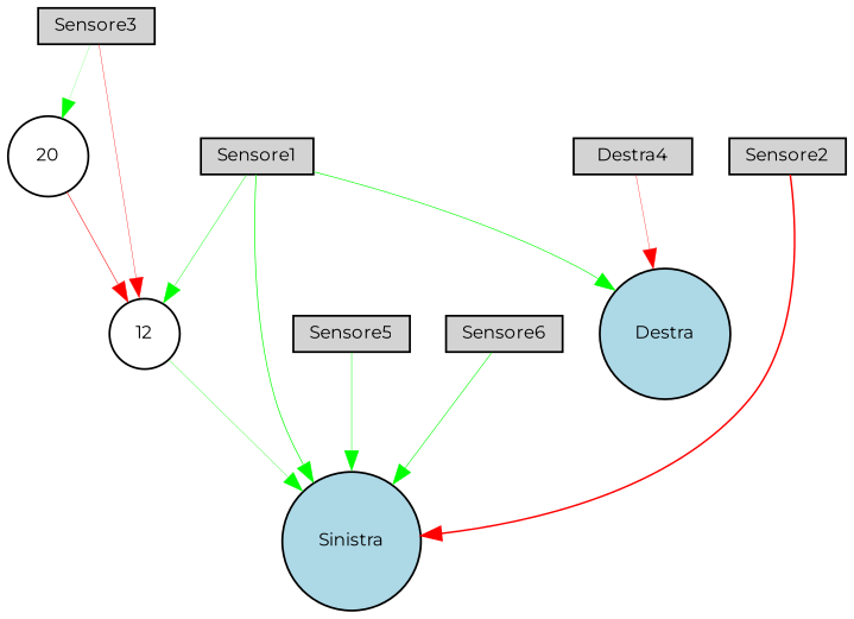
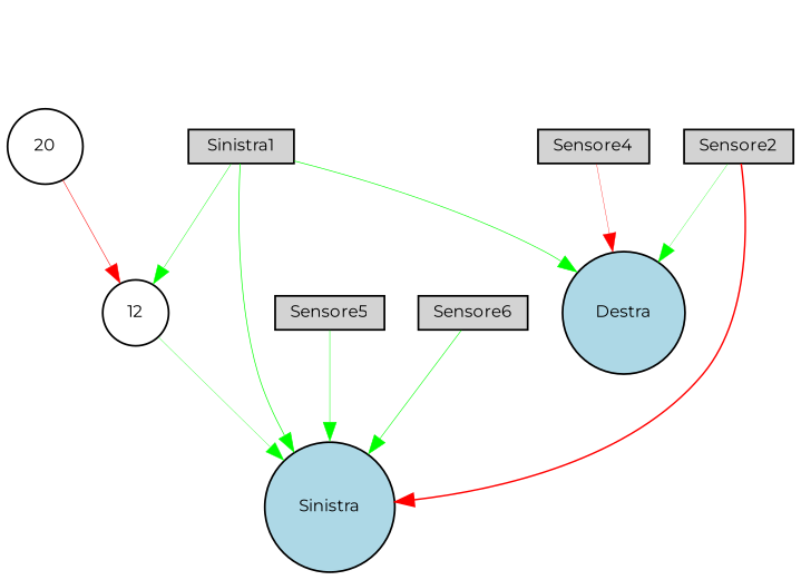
  digraph {
    fontname=Montserrat
    node [fillcolor=lightgray fontname=Montserrat fontsize=9 shape=box style=filled]
    edge [color=green fontname=Montserrat style=solid]
-   Sensore1 [height=0.2 width=0.2]
+   Sensore1 [height=0.2 width=0.2 label=Sinistra1]
    Sinistra [fillcolor=lightblue height=0.2 shape=circle width=0.2]
    Destra [fillcolor=lightblue height=0.2 shape=circle width=0.2]
    12 [fillcolor=white height=0.2 shape=circle width=0.2]
    Sensore2 [height=0.2 width=0.2]
-   Sensore3 [height=0.2 width=0.2]
    20 [fillcolor=white height=0.2 shape=circle width=0.2]
-   Sensore4 [height=0.2 width=0.2 label=Destra4]
+   Sensore4 [height=0.2 width=0.2]
    Sensore5 [height=0.2 width=0.2]
    Sensore6 [height=0.2 width=0.2]
    Sensore1 -> Sinistra [penwidth=0.392442031576664]
    Sensore1 -> Destra [penwidth=0.3586805862275664]
    Sensore1 -> 12 [penwidth=0.24689177712326302]
    12 -> Sinistra [penwidth=0.18187001916275108]
    Sensore2 -> Sinistra [color=red penwidth=0.8388179415354364]
-   Sensore3 -> 12 [color=red penwidth=0.20231216681988268]
-   Sensore3 -> 20 [penwidth=0.10695891969119929]
+   Sensore2 -> Destra [penwidth=0.17716236243142824]
    20 -> 12 [color=red penwidth=0.30360235097970933]
    Sensore4 -> Destra [color=red penwidth=0.18732361825461047]
    Sensore5 -> Sinistra [penwidth=0.26963935194535466]
    Sensore6 -> Sinistra [penwidth=0.336491033401466]
  }
